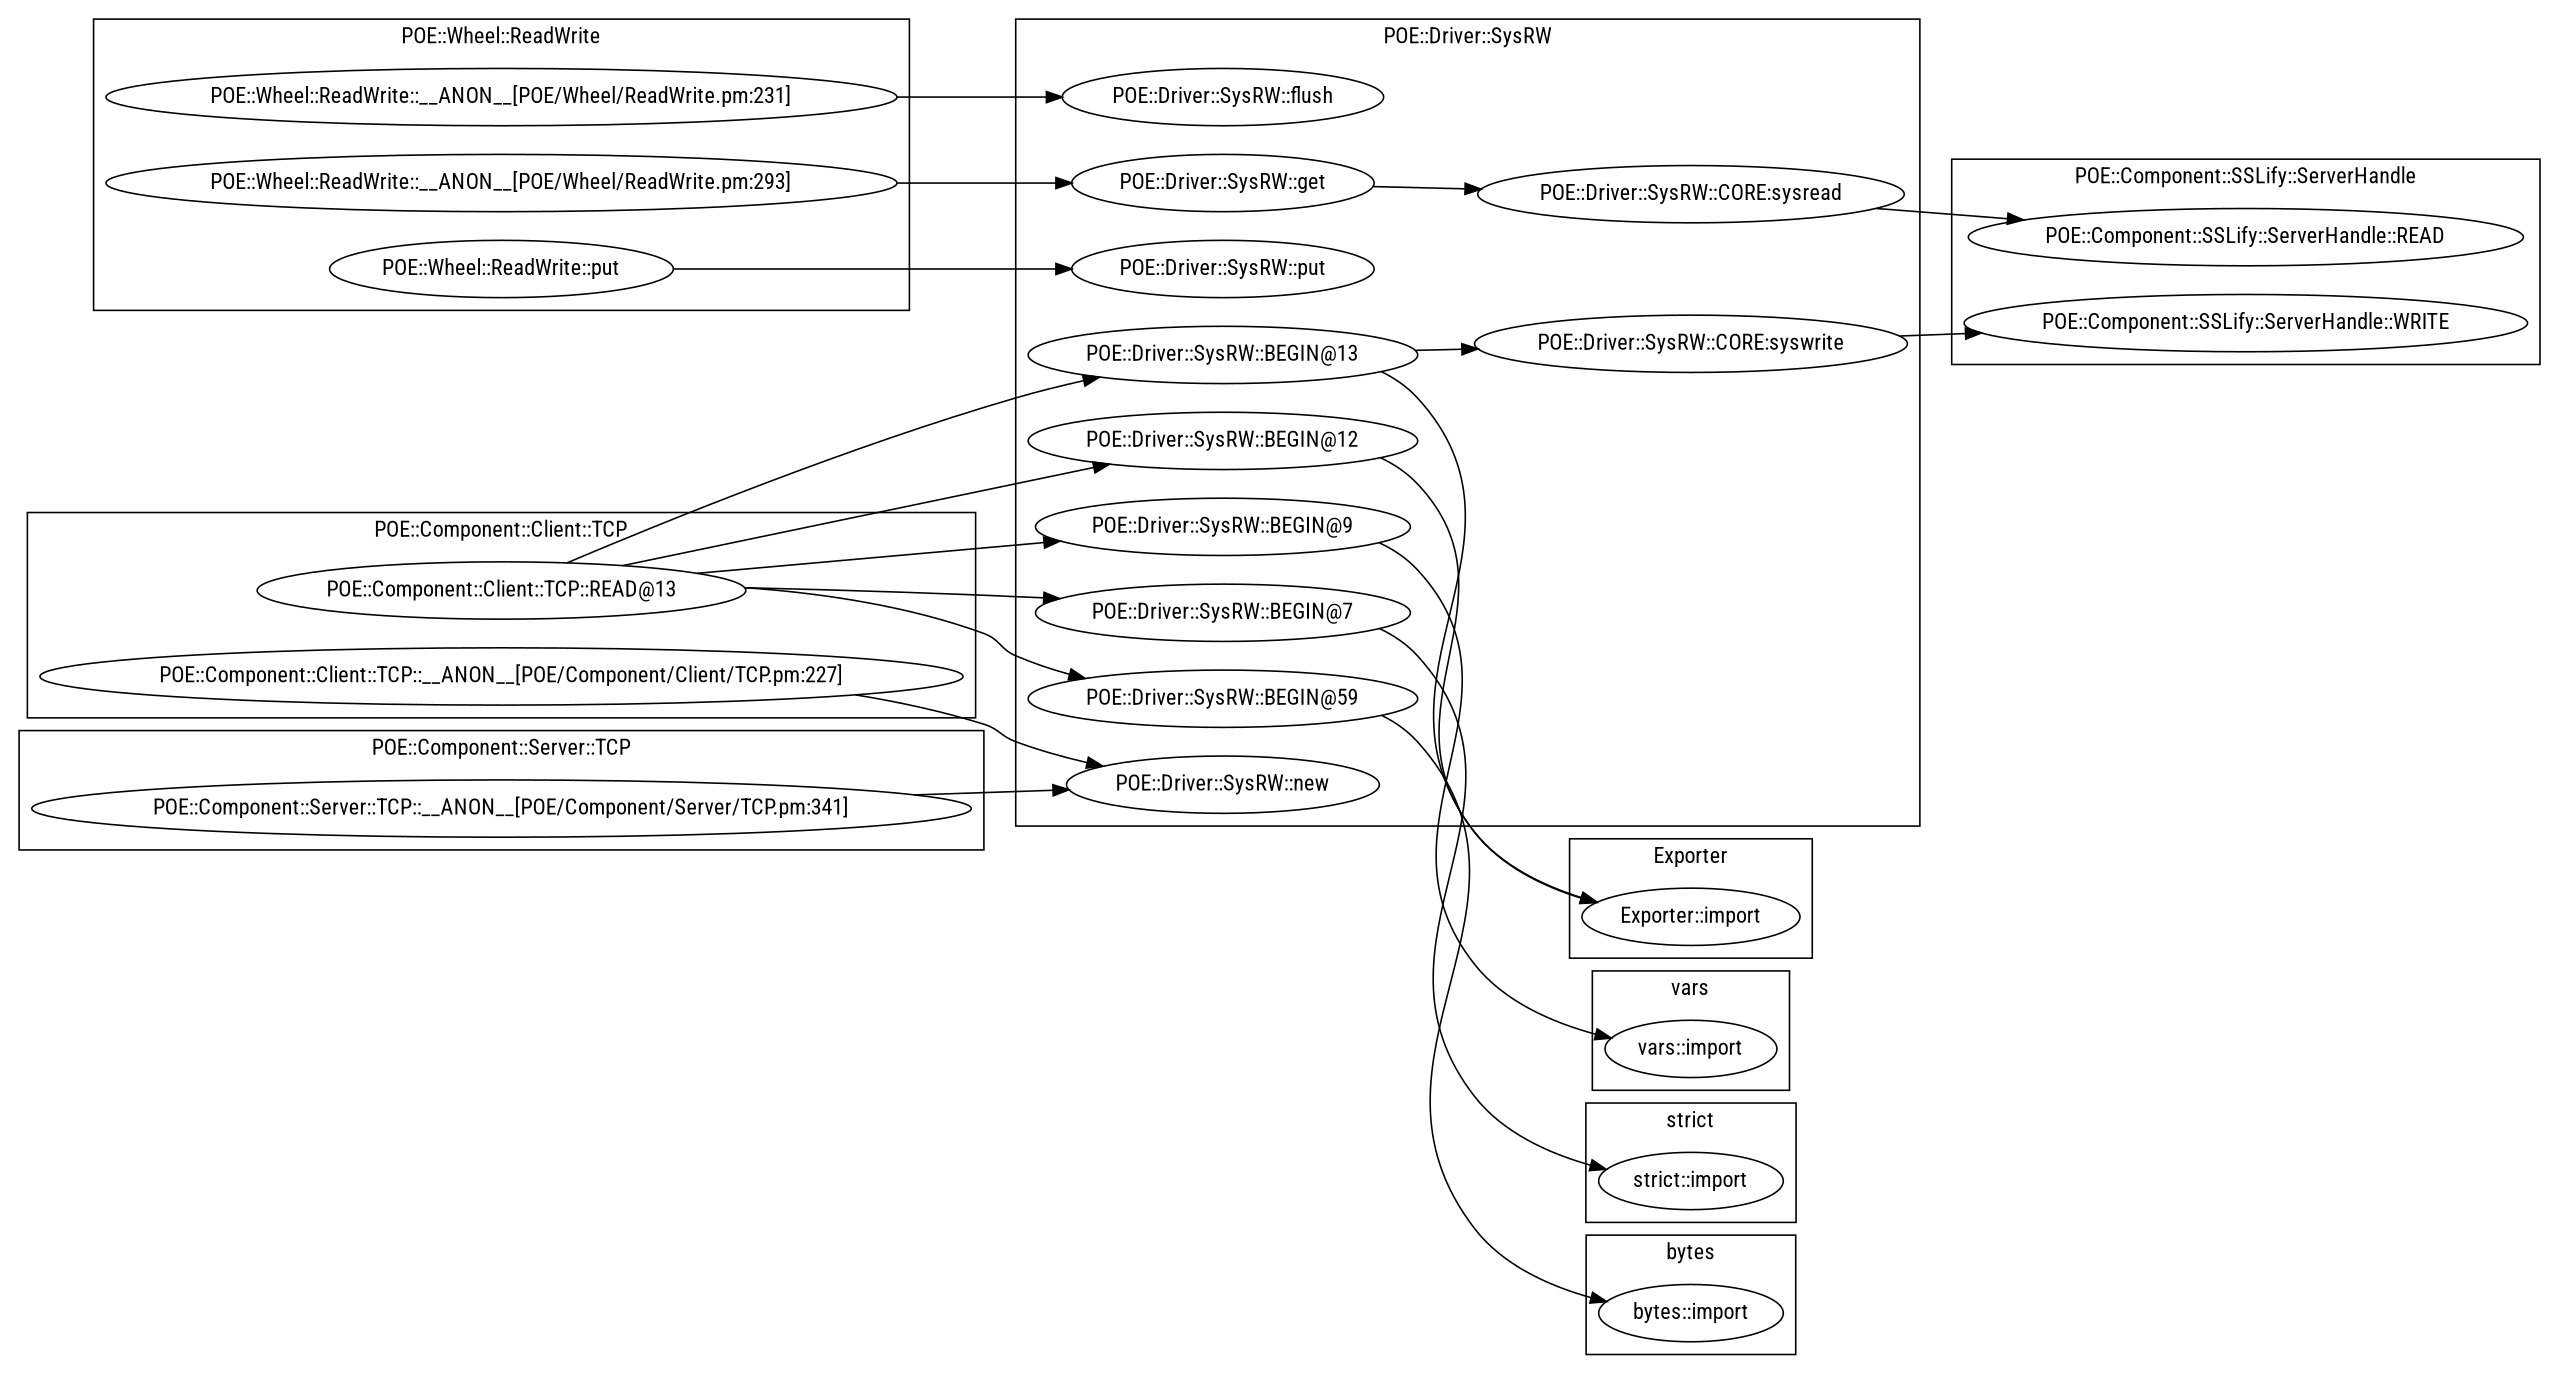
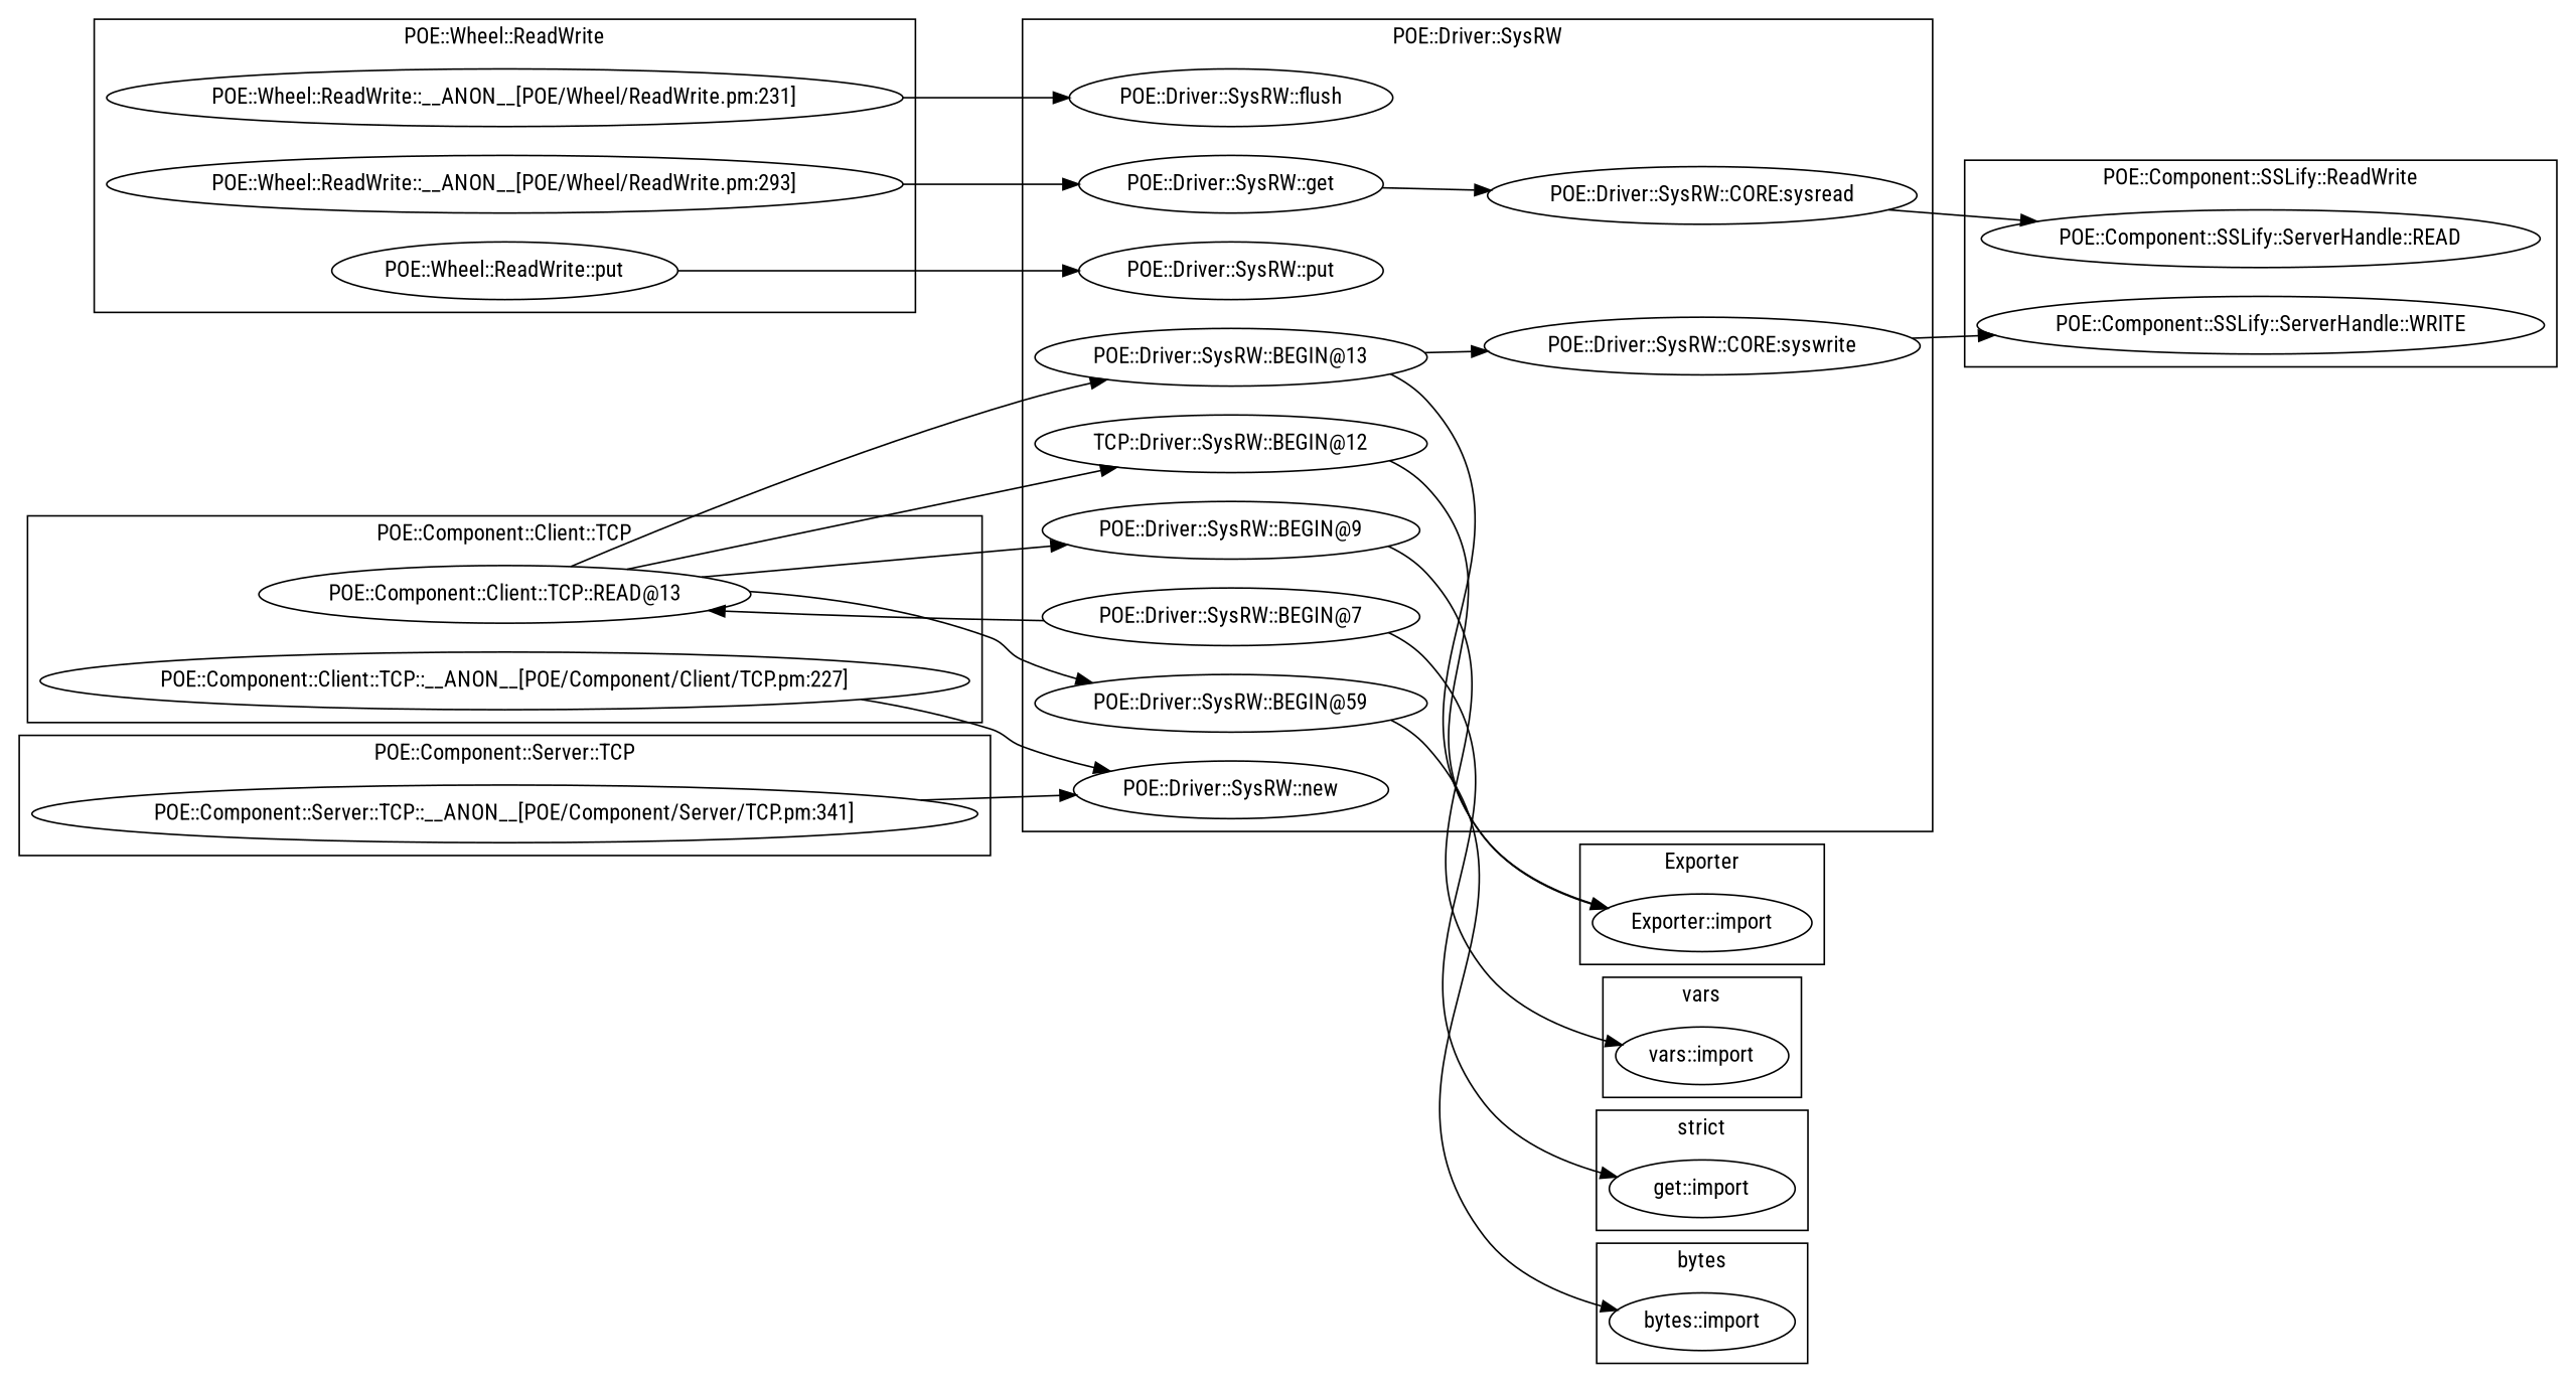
  digraph {
    fontname="Roboto Condensed"
    rankdir=LR
    node [fontname="Roboto Condensed"]
    edge [fontname="Roboto Condensed"]
    "POE::Wheel::ReadWrite::__ANON__[POE/Wheel/ReadWrite.pm:231]"
    "POE::Wheel::ReadWrite::__ANON__[POE/Wheel/ReadWrite.pm:293]"
    "POE::Wheel::ReadWrite::put"
    "POE::Component::SSLify::ServerHandle::WRITE"
    "POE::Component::SSLify::ServerHandle::READ"
    "POE::Component::Client::TCP::__ANON__[POE/Component/Client/TCP.pm:227]"
    n7 [label="POE::Component::Client::TCP::READ@13"]
    "vars::import"
    "bytes::import"
    "Exporter::import"
-   "strict::import"
+   "strict::import" [label="get::import"]
    "POE::Component::Server::TCP::__ANON__[POE/Component/Server/TCP.pm:341]"
    "POE::Driver::SysRW::new"
    "POE::Driver::SysRW::CORE:syswrite"
    "POE::Driver::SysRW::put"
-   "POE::Driver::SysRW::BEGIN@12"
+   "POE::Driver::SysRW::BEGIN@12" [label="TCP::Driver::SysRW::BEGIN@12"]
    "POE::Driver::SysRW::CORE:sysread"
    "POE::Driver::SysRW::BEGIN@9"
    "POE::Driver::SysRW::BEGIN@7"
    "POE::Driver::SysRW::flush"
    "POE::Driver::SysRW::get"
    "POE::Driver::SysRW::BEGIN@59"
    "POE::Driver::SysRW::BEGIN@13"
    subgraph cluster_1 {
      label="POE::Wheel::ReadWrite"
      "POE::Wheel::ReadWrite::__ANON__[POE/Wheel/ReadWrite.pm:231]"
      "POE::Wheel::ReadWrite::__ANON__[POE/Wheel/ReadWrite.pm:293]"
      "POE::Wheel::ReadWrite::put"
    }
    subgraph cluster_2 {
-     label="POE::Component::SSLify::ServerHandle"
+     label="POE::Component::SSLify::ReadWrite"
      "POE::Component::SSLify::ServerHandle::WRITE"
      "POE::Component::SSLify::ServerHandle::READ"
    }
    subgraph cluster_3 {
      label="POE::Component::Client::TCP"
      "POE::Component::Client::TCP::__ANON__[POE/Component/Client/TCP.pm:227]"
      n7
    }
    subgraph cluster_4 {
      label=vars
      "vars::import"
    }
    subgraph cluster_5 {
      label=bytes
      "bytes::import"
    }
    subgraph cluster_6 {
      label=Exporter
      "Exporter::import"
    }
    subgraph cluster_7 {
      label="strict"
      "strict::import"
    }
    subgraph cluster_8 {
      label="POE::Component::Server::TCP"
      "POE::Component::Server::TCP::__ANON__[POE/Component/Server/TCP.pm:341]"
    }
    subgraph cluster_9 {
      label="POE::Driver::SysRW"
      "POE::Driver::SysRW::new"
      "POE::Driver::SysRW::CORE:syswrite"
      "POE::Driver::SysRW::put"
      "POE::Driver::SysRW::BEGIN@12"
      "POE::Driver::SysRW::CORE:sysread"
      "POE::Driver::SysRW::BEGIN@9"
      "POE::Driver::SysRW::BEGIN@7"
      "POE::Driver::SysRW::flush"
      "POE::Driver::SysRW::get"
      "POE::Driver::SysRW::BEGIN@59"
      "POE::Driver::SysRW::BEGIN@13"
    }
    "POE::Wheel::ReadWrite::__ANON__[POE/Wheel/ReadWrite.pm:231]" -> "POE::Driver::SysRW::flush"
    "POE::Wheel::ReadWrite::__ANON__[POE/Wheel/ReadWrite.pm:293]" -> "POE::Driver::SysRW::get"
    "POE::Wheel::ReadWrite::put" -> "POE::Driver::SysRW::put"
    "POE::Component::Client::TCP::__ANON__[POE/Component/Client/TCP.pm:227]" -> "POE::Driver::SysRW::new"
    n7 -> "POE::Driver::SysRW::BEGIN@12"
    n7 -> "POE::Driver::SysRW::BEGIN@9"
-   n7 -> "POE::Driver::SysRW::BEGIN@7"
+   "POE::Driver::SysRW::BEGIN@7" -> n7
    n7 -> "POE::Driver::SysRW::BEGIN@59"
    n7 -> "POE::Driver::SysRW::BEGIN@13"
    "POE::Component::Server::TCP::__ANON__[POE/Component/Server/TCP.pm:341]" -> "POE::Driver::SysRW::new"
    "POE::Driver::SysRW::CORE:syswrite" -> "POE::Component::SSLify::ServerHandle::WRITE"
    "POE::Driver::SysRW::BEGIN@12" -> "Exporter::import"
    "POE::Driver::SysRW::CORE:sysread" -> "POE::Component::SSLify::ServerHandle::READ"
    "POE::Driver::SysRW::BEGIN@9" -> "vars::import"
    "POE::Driver::SysRW::BEGIN@7" -> "strict::import"
    "POE::Driver::SysRW::get" -> "POE::Driver::SysRW::CORE:sysread"
    "POE::Driver::SysRW::BEGIN@59" -> "bytes::import"
    "POE::Driver::SysRW::BEGIN@13" -> "Exporter::import"
    "POE::Driver::SysRW::BEGIN@13" -> "POE::Driver::SysRW::CORE:syswrite"
  }
